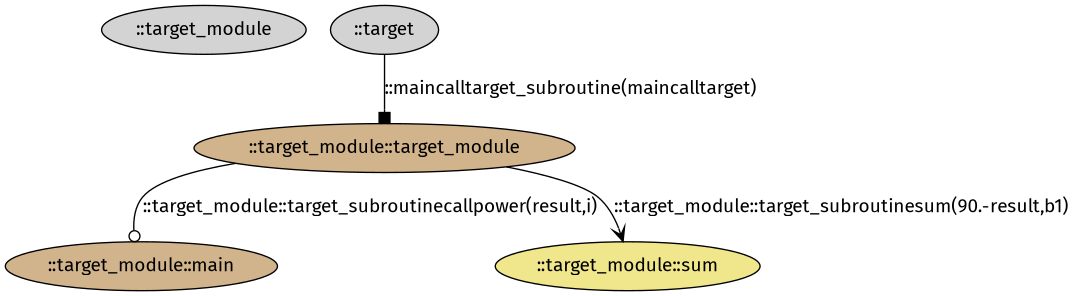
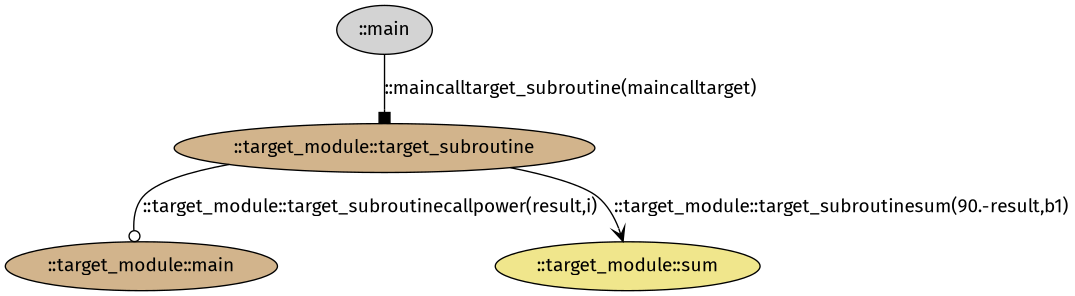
  digraph {
    fontname="Fira Sans"
    node [fillcolor=lightgrey fontname="Fira Sans" style=filled]
    edge [fontname="Fira Sans"]
-   n1 [label="::target_module"]
    n2 [fillcolor=tan label="::target_module::main"]
    n3 [fillcolor=khaki label="::target_module::sum"]
-   n4 [fillcolor=tan label="::target_module::target_module"]
-   n5 [label="::target"]
+   n4 [fillcolor=tan label="::target_module::target_subroutine"]
+   n5 [label="::main"]
    n4 -> n2 [arrowhead=odot label="::target_module::target_subroutinecallpower(result,i)"]
    n4 -> n3 [arrowhead=vee label="::target_module::target_subroutinesum(90.-result,b1)"]
    n5 -> n4 [arrowhead=box label="::maincalltarget_subroutine(maincalltarget)"]
  }
